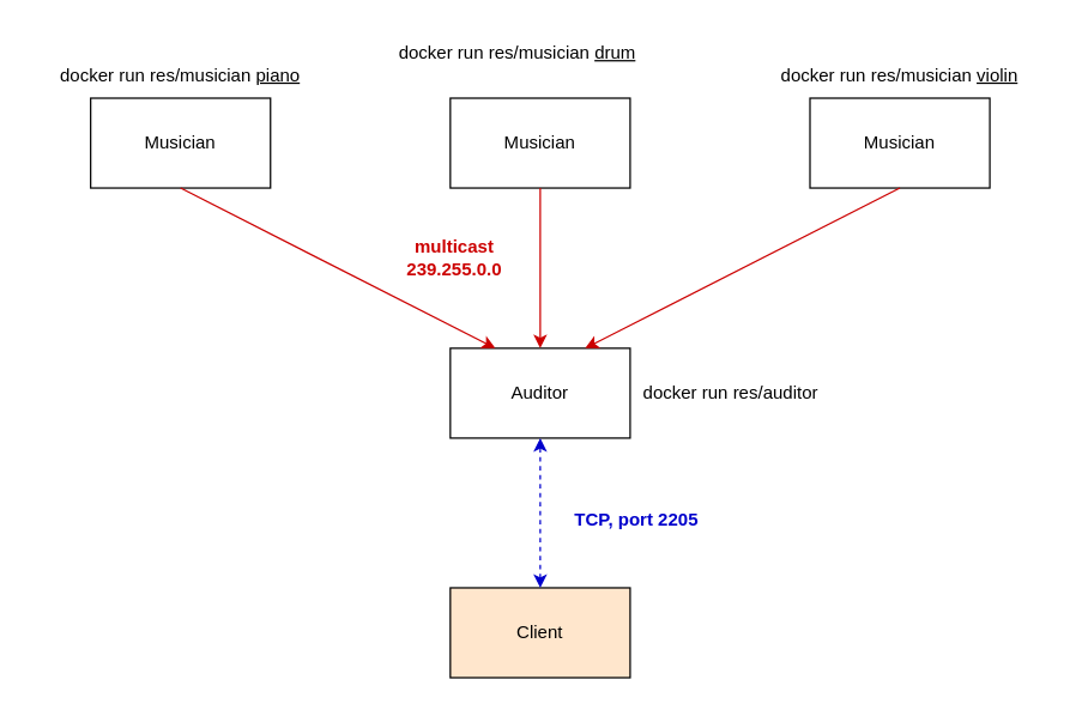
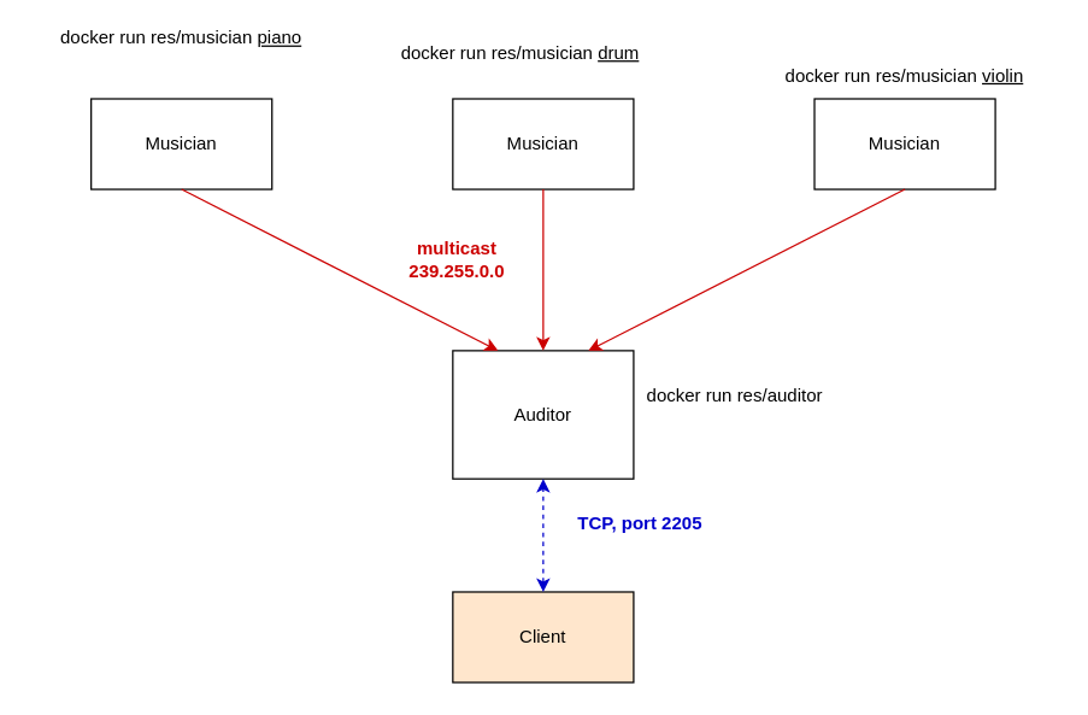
  <mxCell id="0" />
  <mxCell id="1" parent="0" />
  <mxCell id="2" value="Musician" style="rounded=0;whiteSpace=wrap;html=1;" vertex="1" parent="1"><mxGeometry x="60" y="65" width="120" height="60" as="geometry" /></mxCell>
- <mxCell id="3" value="docker run res/musician &lt;u&gt;piano&lt;/u&gt;" style="text;html=1;strokeColor=none;fillColor=none;align=center;verticalAlign=middle;whiteSpace=wrap;rounded=0;" vertex="1" parent="1"><mxGeometry x="20" y="35" width="200" height="30" as="geometry" /></mxCell>
- <mxCell id="4" value="&lt;div&gt;Auditor&lt;/div&gt;" style="rounded=0;whiteSpace=wrap;html=1;" vertex="1" parent="1"><mxGeometry x="300" y="232" width="120" height="60" as="geometry" /></mxCell>
+ <mxCell id="3" value="docker run res/musician &lt;u&gt;piano&lt;/u&gt;" style="text;html=1;strokeColor=none;fillColor=none;align=center;verticalAlign=middle;whiteSpace=wrap;rounded=0;" vertex="1" parent="1"><mxGeometry x="20" y="10" width="200" height="30" as="geometry" /></mxCell>
+ <mxCell id="4" value="&lt;div&gt;Auditor&lt;/div&gt;" style="rounded=0;whiteSpace=wrap;html=1;" vertex="1" parent="1"><mxGeometry x="300" y="232" width="120" height="85" as="geometry" /></mxCell>
  <mxCell id="5" value="docker run res/auditor" style="text;html=1;strokeColor=none;fillColor=none;align=left;verticalAlign=middle;whiteSpace=wrap;rounded=0;" vertex="1" parent="1"><mxGeometry x="427" y="247" width="200" height="30" as="geometry" /></mxCell>
  <mxCell id="6" value="Musician" style="rounded=0;whiteSpace=wrap;html=1;" vertex="1" parent="1"><mxGeometry x="300" y="65" width="120" height="60" as="geometry" /></mxCell>
  <mxCell id="7" value="docker run res/musician &lt;u&gt;drum&lt;/u&gt;" style="text;html=1;strokeColor=none;fillColor=none;align=center;verticalAlign=middle;whiteSpace=wrap;rounded=0;" vertex="1" parent="1"><mxGeometry x="245" y="20" width="200" height="30" as="geometry" /></mxCell>
  <mxCell id="8" value="Musician" style="rounded=0;whiteSpace=wrap;html=1;" vertex="1" parent="1"><mxGeometry x="540" y="65" width="120" height="60" as="geometry" /></mxCell>
  <mxCell id="9" value="&lt;div&gt;docker run res/musician &lt;u&gt;violin&lt;/u&gt;&lt;/div&gt;" style="text;html=1;strokeColor=none;fillColor=none;align=center;verticalAlign=middle;whiteSpace=wrap;rounded=0;" vertex="1" parent="1"><mxGeometry x="500" y="35" width="200" height="30" as="geometry" /></mxCell>
  <mxCell id="10" value="" style="endArrow=classic;html=1;exitX=0.5;exitY=1;exitDx=0;exitDy=0;entryX=0.25;entryY=0;entryDx=0;entryDy=0;fillColor=#f8cecc;strokeColor=#CC0000;" edge="1" parent="1" source="2" target="4"><mxGeometry width="50" height="50" relative="1" as="geometry"><mxPoint x="124" y="168" as="sourcePoint" /><mxPoint x="193" y="191" as="targetPoint" /></mxGeometry></mxCell>
  <mxCell id="11" value="" style="endArrow=classic;html=1;exitX=0.5;exitY=1;exitDx=0;exitDy=0;entryX=0.5;entryY=0;entryDx=0;entryDy=0;fillColor=#f8cecc;strokeColor=#CC0000;" edge="1" parent="1" source="6" target="4"><mxGeometry width="50" height="50" relative="1" as="geometry"><mxPoint x="354" y="132" as="sourcePoint" /><mxPoint x="384" y="242" as="targetPoint" /></mxGeometry></mxCell>
  <mxCell id="12" value="" style="endArrow=classic;html=1;exitX=0.5;exitY=1;exitDx=0;exitDy=0;entryX=0.75;entryY=0;entryDx=0;entryDy=0;fillColor=#f8cecc;strokeColor=#CC0000;" edge="1" parent="1" source="8" target="4"><mxGeometry width="50" height="50" relative="1" as="geometry"><mxPoint x="577" y="185" as="sourcePoint" /><mxPoint x="397" y="295" as="targetPoint" /></mxGeometry></mxCell>
  <mxCell id="13" value="&lt;div&gt;multicast&lt;/div&gt;&lt;div&gt;239.255.0.0&lt;br&gt;&lt;/div&gt;" style="text;html=1;strokeColor=none;fillColor=none;align=center;verticalAlign=middle;whiteSpace=wrap;rounded=0;fontStyle=1;fontColor=#CC0000;" vertex="1" parent="1"><mxGeometry x="283" y="162" width="40" height="20" as="geometry" /></mxCell>
  <mxCell id="14" value="Client" style="rounded=0;whiteSpace=wrap;html=1;fillColor=#ffe6cc;" vertex="1" parent="1"><mxGeometry x="300" y="392" width="120" height="60" as="geometry" /></mxCell>
  <mxCell id="15" value="&lt;font color=&quot;#0000CC&quot;&gt;TCP, port 2205&lt;br&gt;&lt;/font&gt;" style="text;html=1;strokeColor=none;fillColor=none;align=center;verticalAlign=middle;whiteSpace=wrap;rounded=0;dashed=1;fontColor=#000000;fontStyle=1" vertex="1" parent="1"><mxGeometry x="359" y="337" width="131" height="20" as="geometry" /></mxCell>
  <mxCell id="16" value="" style="endArrow=classic;startArrow=classic;html=1;strokeColor=#0000CC;fontColor=#000000;entryX=0.5;entryY=1;entryDx=0;entryDy=0;exitX=0.5;exitY=0;exitDx=0;exitDy=0;dashed=1;" edge="1" parent="1" source="14" target="4"><mxGeometry width="50" height="50" relative="1" as="geometry"><mxPoint x="233" y="357" as="sourcePoint" /><mxPoint x="283" y="307" as="targetPoint" /></mxGeometry></mxCell>
